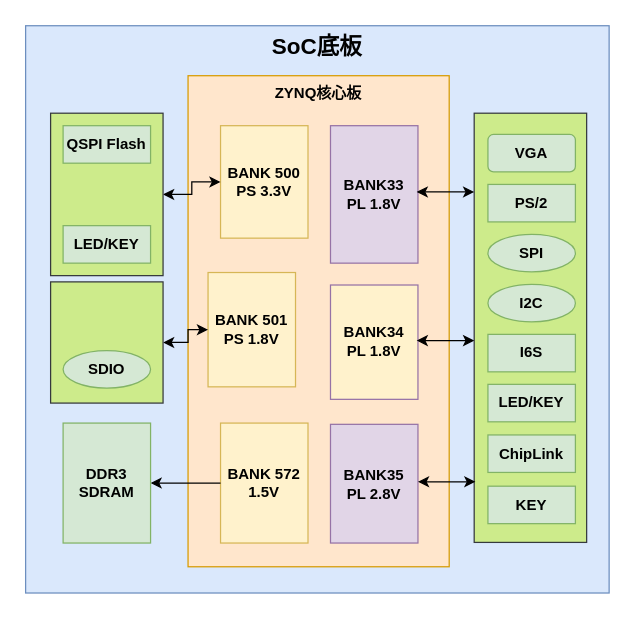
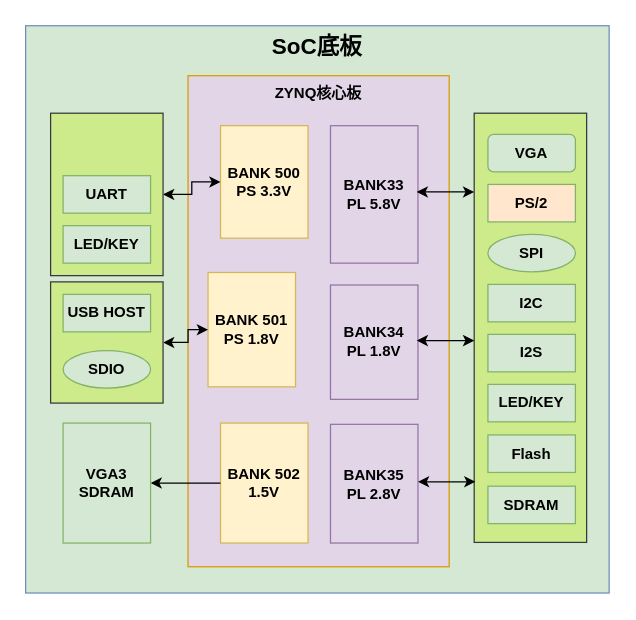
  <mxCell id="0" />
  <mxCell id="1" parent="0" />
- <mxCell id="2" value="&lt;b&gt;&lt;font style=&quot;font-size: 18px;&quot;&gt;SoC底板&lt;/font&gt;&lt;/b&gt;" style="rounded=0;whiteSpace=wrap;html=1;verticalAlign=top;fillColor=#dae8fc;strokeColor=#6c8ebf;" parent="1" vertex="1"><mxGeometry x="20" y="20" width="467" height="454" as="geometry" /></mxCell>
- <mxCell id="3" value="&lt;b&gt;ZYNQ核心板&lt;/b&gt;" style="rounded=0;whiteSpace=wrap;html=1;verticalAlign=top;fillColor=#ffe6cc;strokeColor=#d79b00;" parent="1" vertex="1"><mxGeometry x="150" y="60" width="209" height="393" as="geometry" /></mxCell>
+ <mxCell id="2" value="&lt;b&gt;&lt;font style=&quot;font-size: 18px;&quot;&gt;SoC底板&lt;/font&gt;&lt;/b&gt;" style="rounded=0;whiteSpace=wrap;html=1;verticalAlign=top;fillColor=#d5e8d4;strokeColor=#6c8ebf;" parent="1" vertex="1"><mxGeometry x="20" y="20" width="467" height="454" as="geometry" /></mxCell>
+ <mxCell id="3" value="&lt;b&gt;ZYNQ核心板&lt;/b&gt;" style="rounded=0;whiteSpace=wrap;html=1;verticalAlign=top;fillColor=#e1d5e7;strokeColor=#d79b00;" parent="1" vertex="1"><mxGeometry x="150" y="60" width="209" height="393" as="geometry" /></mxCell>
  <mxCell id="4" value="&lt;b&gt;BANK 501&lt;br&gt;PS 1.8V&lt;br&gt;&lt;/b&gt;" style="rounded=0;whiteSpace=wrap;html=1;verticalAlign=middle;fillColor=#fff2cc;strokeColor=#d6b656;" parent="1" vertex="1"><mxGeometry x="166" y="217.5" width="70" height="91.5" as="geometry" /></mxCell>
  <mxCell id="5" value="&lt;b&gt;BANK 500&lt;br&gt;PS 3.3V&lt;br&gt;&lt;/b&gt;" style="rounded=0;whiteSpace=wrap;html=1;verticalAlign=middle;fillColor=#fff2cc;strokeColor=#d6b656;" parent="1" vertex="1"><mxGeometry x="176" y="100" width="70" height="90" as="geometry" /></mxCell>
- <mxCell id="6" value="&lt;b&gt;BANK 572&lt;br&gt;1.5V&lt;br&gt;&lt;/b&gt;" style="rounded=0;whiteSpace=wrap;html=1;verticalAlign=middle;fillColor=#fff2cc;strokeColor=#d6b656;" parent="1" vertex="1"><mxGeometry x="176" y="338" width="70" height="96" as="geometry" /></mxCell>
- <mxCell id="7" value="&lt;b&gt;BANK34&lt;br&gt;PL 1.8V&lt;br&gt;&lt;/b&gt;" style="rounded=0;whiteSpace=wrap;html=1;verticalAlign=middle;fillColor=#fff2cc;strokeColor=#9673a6;" parent="1" vertex="1"><mxGeometry x="264" y="227.5" width="70" height="91.5" as="geometry" /></mxCell>
+ <mxCell id="6" value="&lt;b&gt;BANK 502&lt;br&gt;1.5V&lt;br&gt;&lt;/b&gt;" style="rounded=0;whiteSpace=wrap;html=1;verticalAlign=middle;fillColor=#fff2cc;strokeColor=#d6b656;" parent="1" vertex="1"><mxGeometry x="176" y="338" width="70" height="96" as="geometry" /></mxCell>
+ <mxCell id="7" value="&lt;b&gt;BANK34&lt;br&gt;PL 1.8V&lt;br&gt;&lt;/b&gt;" style="rounded=0;whiteSpace=wrap;html=1;verticalAlign=middle;fillColor=#e1d5e7;strokeColor=#9673a6;" parent="1" vertex="1"><mxGeometry x="264" y="227.5" width="70" height="91.5" as="geometry" /></mxCell>
  <mxCell id="8" style="edgeStyle=orthogonalEdgeStyle;rounded=0;orthogonalLoop=1;jettySize=auto;html=1;exitX=1;exitY=0.5;exitDx=0;exitDy=0;startArrow=classic;startFill=1;" parent="1" source="9" target="5" edge="1"><mxGeometry relative="1" as="geometry" /></mxCell>
  <mxCell id="9" value="&lt;b&gt;&lt;br&gt;&lt;/b&gt;" style="rounded=0;whiteSpace=wrap;html=1;verticalAlign=middle;fillColor=#cdeb8b;strokeColor=#36393d;" parent="1" vertex="1"><mxGeometry x="40" y="90" width="90" height="130" as="geometry" /></mxCell>
  <mxCell id="10" style="edgeStyle=orthogonalEdgeStyle;rounded=0;orthogonalLoop=1;jettySize=auto;html=1;entryX=0;entryY=0.5;entryDx=0;entryDy=0;startArrow=classic;startFill=1;endArrow=none;" parent="1" source="11" target="6" edge="1"><mxGeometry relative="1" as="geometry" /></mxCell>
- <mxCell id="11" value="&lt;b&gt;DDR3&lt;br&gt;SDRAM&lt;br&gt;&lt;/b&gt;" style="rounded=0;whiteSpace=wrap;html=1;verticalAlign=middle;fillColor=#d5e8d4;strokeColor=#82b366;" parent="1" vertex="1"><mxGeometry x="50" y="338" width="70" height="96" as="geometry" /></mxCell>
- <mxCell id="12" value="&lt;b&gt;QSPI Flash&lt;br&gt;&lt;/b&gt;" style="rounded=0;whiteSpace=wrap;html=1;verticalAlign=middle;fillColor=#d5e8d4;strokeColor=#82b366;" parent="1" vertex="1"><mxGeometry x="50" y="100" width="70" height="30" as="geometry" /></mxCell>
+ <mxCell id="11" value="&lt;b&gt;VGA3&lt;br&gt;SDRAM&lt;br&gt;&lt;/b&gt;" style="rounded=0;whiteSpace=wrap;html=1;verticalAlign=middle;fillColor=#d5e8d4;strokeColor=#82b366;" parent="1" vertex="1"><mxGeometry x="50" y="338" width="70" height="96" as="geometry" /></mxCell>
+ <mxCell id="13" value="&lt;b&gt;UART&lt;br&gt;&lt;/b&gt;" style="rounded=0;whiteSpace=wrap;html=1;verticalAlign=middle;fillColor=#d5e8d4;strokeColor=#82b366;" parent="1" vertex="1"><mxGeometry x="50" y="140" width="70" height="30" as="geometry" /></mxCell>
  <mxCell id="14" style="edgeStyle=orthogonalEdgeStyle;rounded=0;orthogonalLoop=1;jettySize=auto;html=1;entryX=0;entryY=0.5;entryDx=0;entryDy=0;startArrow=classic;startFill=1;" parent="1" source="15" target="4" edge="1"><mxGeometry relative="1" as="geometry" /></mxCell>
  <mxCell id="15" value="&lt;b&gt;&lt;br&gt;&lt;/b&gt;" style="rounded=0;whiteSpace=wrap;html=1;verticalAlign=middle;fillColor=#cdeb8b;strokeColor=#36393d;" parent="1" vertex="1"><mxGeometry x="40" y="225" width="90" height="97" as="geometry" /></mxCell>
  <mxCell id="16" value="&lt;b&gt;SDIO&lt;br&gt;&lt;/b&gt;" style="ellipse;whiteSpace=wrap;html=1;verticalAlign=middle;fillColor=#d5e8d4;strokeColor=#82b366;" parent="1" vertex="1"><mxGeometry x="50" y="280" width="70" height="30" as="geometry" /></mxCell>
  <mxCell id="17" value="&lt;b&gt;LED/KEY&lt;br&gt;&lt;/b&gt;" style="rounded=0;whiteSpace=wrap;html=1;verticalAlign=middle;fillColor=#d5e8d4;strokeColor=#82b366;" parent="1" vertex="1"><mxGeometry x="50" y="180" width="70" height="30" as="geometry" /></mxCell>
  <mxCell id="18" value="&lt;b&gt;&lt;br&gt;&lt;/b&gt;" style="rounded=0;whiteSpace=wrap;html=1;verticalAlign=middle;fillColor=#cdeb8b;strokeColor=#36393d;" parent="1" vertex="1"><mxGeometry x="379" y="90" width="90" height="343.5" as="geometry" /></mxCell>
  <mxCell id="19" value="&lt;b&gt;VGA&lt;br&gt;&lt;/b&gt;" style="whiteSpace=wrap;html=1;verticalAlign=middle;fillColor=#d5e8d4;strokeColor=#82b366;rounded=1;" parent="1" vertex="1"><mxGeometry x="390" y="107" width="70" height="30" as="geometry" /></mxCell>
- <mxCell id="20" value="&lt;b&gt;PS/2&lt;br&gt;&lt;/b&gt;" style="rounded=0;whiteSpace=wrap;html=1;verticalAlign=middle;fillColor=#d5e8d4;strokeColor=#82b366;" parent="1" vertex="1"><mxGeometry x="390" y="147" width="70" height="30" as="geometry" /></mxCell>
+ <mxCell id="20" value="&lt;b&gt;PS/2&lt;br&gt;&lt;/b&gt;" style="rounded=0;whiteSpace=wrap;html=1;verticalAlign=middle;fillColor=#ffe6cc;strokeColor=#82b366;" parent="1" vertex="1"><mxGeometry x="390" y="147" width="70" height="30" as="geometry" /></mxCell>
  <mxCell id="21" value="&lt;b&gt;SPI&lt;br&gt;&lt;/b&gt;" style="ellipse;whiteSpace=wrap;html=1;verticalAlign=middle;fillColor=#d5e8d4;strokeColor=#82b366;" parent="1" vertex="1"><mxGeometry x="390" y="187" width="70" height="30" as="geometry" /></mxCell>
- <mxCell id="22" value="&lt;b&gt;I2C&lt;br&gt;&lt;/b&gt;" style="ellipse;whiteSpace=wrap;html=1;verticalAlign=middle;fillColor=#d5e8d4;strokeColor=#82b366;" parent="1" vertex="1"><mxGeometry x="390" y="227" width="70" height="30" as="geometry" /></mxCell>
- <mxCell id="23" value="&lt;b&gt;I6S&lt;br&gt;&lt;/b&gt;" style="rounded=0;whiteSpace=wrap;html=1;verticalAlign=middle;fillColor=#d5e8d4;strokeColor=#82b366;" parent="1" vertex="1"><mxGeometry x="390" y="267" width="70" height="30" as="geometry" /></mxCell>
+ <mxCell id="22" value="&lt;b&gt;I2C&lt;br&gt;&lt;/b&gt;" style="rounded=0;whiteSpace=wrap;html=1;verticalAlign=middle;fillColor=#d5e8d4;strokeColor=#82b366;" parent="1" vertex="1"><mxGeometry x="390" y="227" width="70" height="30" as="geometry" /></mxCell>
+ <mxCell id="23" value="&lt;b&gt;I2S&lt;br&gt;&lt;/b&gt;" style="rounded=0;whiteSpace=wrap;html=1;verticalAlign=middle;fillColor=#d5e8d4;strokeColor=#82b366;" parent="1" vertex="1"><mxGeometry x="390" y="267" width="70" height="30" as="geometry" /></mxCell>
  <mxCell id="24" value="&lt;b&gt;LED/KEY&lt;br&gt;&lt;/b&gt;" style="rounded=0;whiteSpace=wrap;html=1;verticalAlign=middle;fillColor=#d5e8d4;strokeColor=#82b366;" parent="1" vertex="1"><mxGeometry x="390" y="307" width="70" height="30" as="geometry" /></mxCell>
- <mxCell id="26" value="&lt;b&gt;ChipLink&lt;br&gt;&lt;/b&gt;" style="rounded=0;whiteSpace=wrap;html=1;verticalAlign=middle;fillColor=#d5e8d4;strokeColor=#82b366;" parent="1" vertex="1"><mxGeometry x="390" y="347.5" width="70" height="30" as="geometry" /></mxCell>
- <mxCell id="27" value="&lt;b&gt;KEY&lt;br&gt;&lt;/b&gt;" style="rounded=0;whiteSpace=wrap;html=1;verticalAlign=middle;fillColor=#d5e8d4;strokeColor=#82b366;" vertex="1" parent="1"><mxGeometry x="390" y="388.5" width="70" height="30" as="geometry" /></mxCell>
- <mxCell id="28" value="&lt;b&gt;BANK33&lt;br&gt;PL 1.8V&lt;br&gt;&lt;/b&gt;" style="rounded=0;whiteSpace=wrap;html=1;verticalAlign=middle;fillColor=#e1d5e7;strokeColor=#9673a6;" vertex="1" parent="1"><mxGeometry x="264" y="100" width="70" height="110" as="geometry" /></mxCell>
+ <mxCell id="25" value="&lt;b&gt;USB HOST&lt;br&gt;&lt;/b&gt;" style="rounded=0;whiteSpace=wrap;html=1;verticalAlign=middle;fillColor=#d5e8d4;strokeColor=#82b366;" parent="1" vertex="1"><mxGeometry x="50" y="235" width="70" height="30" as="geometry" /></mxCell>
+ <mxCell id="26" value="&lt;b&gt;Flash&lt;br&gt;&lt;/b&gt;" style="rounded=0;whiteSpace=wrap;html=1;verticalAlign=middle;fillColor=#d5e8d4;strokeColor=#82b366;" parent="1" vertex="1"><mxGeometry x="390" y="347.5" width="70" height="30" as="geometry" /></mxCell>
+ <mxCell id="27" value="&lt;b&gt;SDRAM&lt;br&gt;&lt;/b&gt;" style="rounded=0;whiteSpace=wrap;html=1;verticalAlign=middle;fillColor=#d5e8d4;strokeColor=#82b366;" vertex="1" parent="1"><mxGeometry x="390" y="388.5" width="70" height="30" as="geometry" /></mxCell>
+ <mxCell id="28" value="&lt;b&gt;BANK33&lt;br&gt;PL 5.8V&lt;br&gt;&lt;/b&gt;" style="rounded=0;whiteSpace=wrap;html=1;verticalAlign=middle;fillColor=#e1d5e7;strokeColor=#9673a6;" vertex="1" parent="1"><mxGeometry x="264" y="100" width="70" height="110" as="geometry" /></mxCell>
  <mxCell id="29" value="&lt;b&gt;BANK35&lt;br&gt;PL 2.8V&lt;br&gt;&lt;/b&gt;" style="rounded=0;whiteSpace=wrap;html=1;verticalAlign=middle;fillColor=#e1d5e7;strokeColor=#9673a6;" vertex="1" parent="1"><mxGeometry x="264" y="339" width="70" height="95" as="geometry" /></mxCell>
  <mxCell id="30" style="edgeStyle=orthogonalEdgeStyle;rounded=0;orthogonalLoop=1;jettySize=auto;html=1;exitX=1;exitY=0.5;exitDx=0;exitDy=0;startArrow=classic;startFill=1;" edge="1" parent="1"><mxGeometry relative="1" as="geometry"><mxPoint x="333" y="272" as="sourcePoint" /><mxPoint x="379" y="272" as="targetPoint" /></mxGeometry></mxCell>
  <mxCell id="31" style="edgeStyle=orthogonalEdgeStyle;rounded=0;orthogonalLoop=1;jettySize=auto;html=1;exitX=1;exitY=0.5;exitDx=0;exitDy=0;startArrow=classic;startFill=1;" edge="1" parent="1"><mxGeometry relative="1" as="geometry"><mxPoint x="333" y="153" as="sourcePoint" /><mxPoint x="379" y="153" as="targetPoint" /></mxGeometry></mxCell>
  <mxCell id="32" style="edgeStyle=orthogonalEdgeStyle;rounded=0;orthogonalLoop=1;jettySize=auto;html=1;exitX=1;exitY=0.5;exitDx=0;exitDy=0;startArrow=classic;startFill=1;" edge="1" parent="1"><mxGeometry relative="1" as="geometry"><mxPoint x="334" y="385" as="sourcePoint" /><mxPoint x="380" y="385" as="targetPoint" /></mxGeometry></mxCell>
